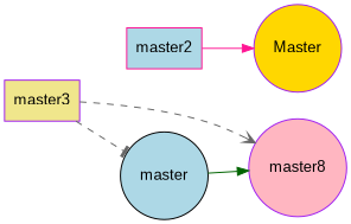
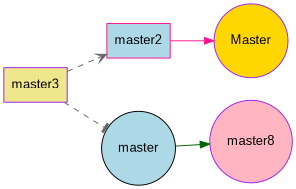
  digraph {
    fontname="Liberation Sans"
    rankdir=LR
    node [color=purple fillcolor=lightblue fontname="Liberation Sans" shape=circle style=filled]
    edge [arrowhead=normal color=gray40 fontname="Liberation Sans" style=solid]
    n1 [fillcolor=gold label=Master]
    n2 [color=deeppink label=master2 shape=box]
    n3 [fillcolor=lightpink label=master8]
    n4 [color=black label=master]
    n5 [fillcolor=khaki label=master3 shape=box]
    n2 -> n1 [color=deeppink]
    n4 -> n3 [color=darkgreen]
-   n5 -> n3 [arrowhead=vee style=dashed]
+   n5 -> n2 [arrowhead=vee style=dashed]
    n5 -> n4 [arrowhead=tee style=dashed]
  }
